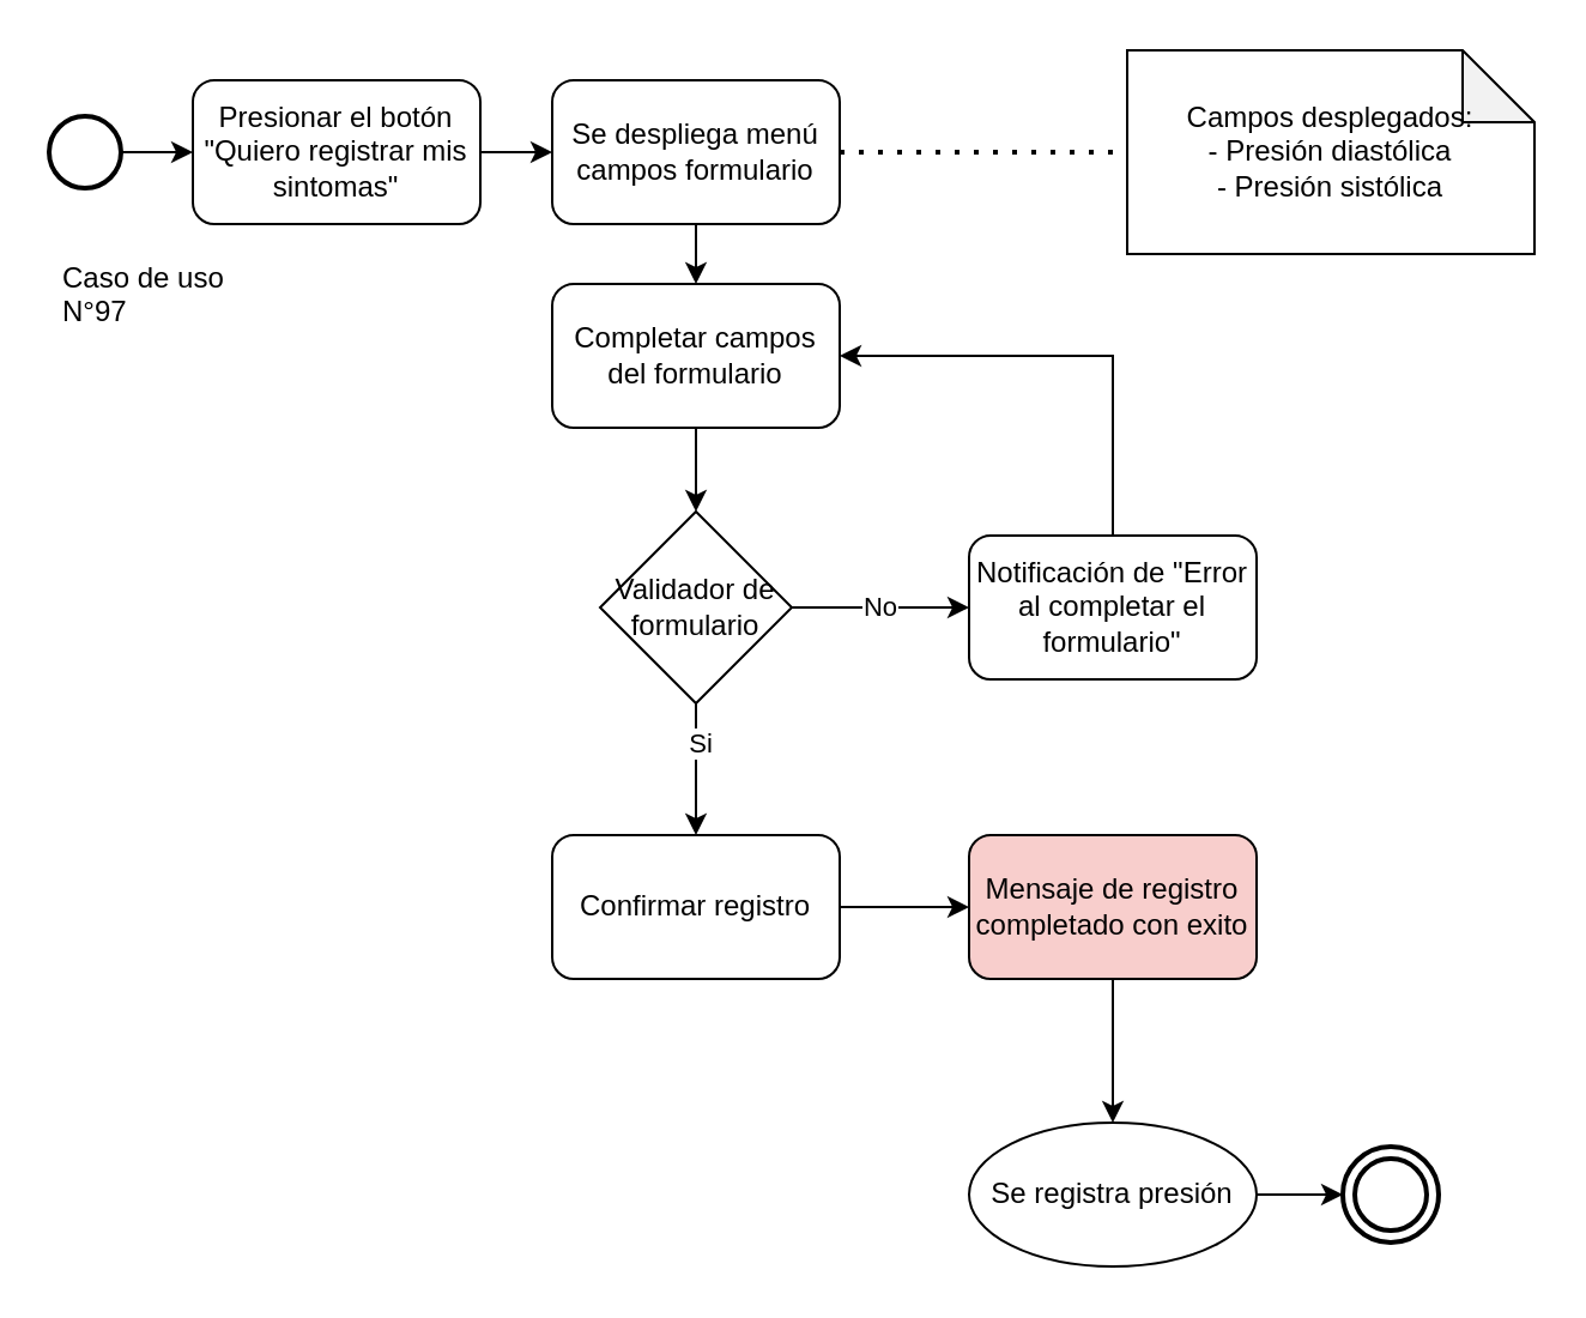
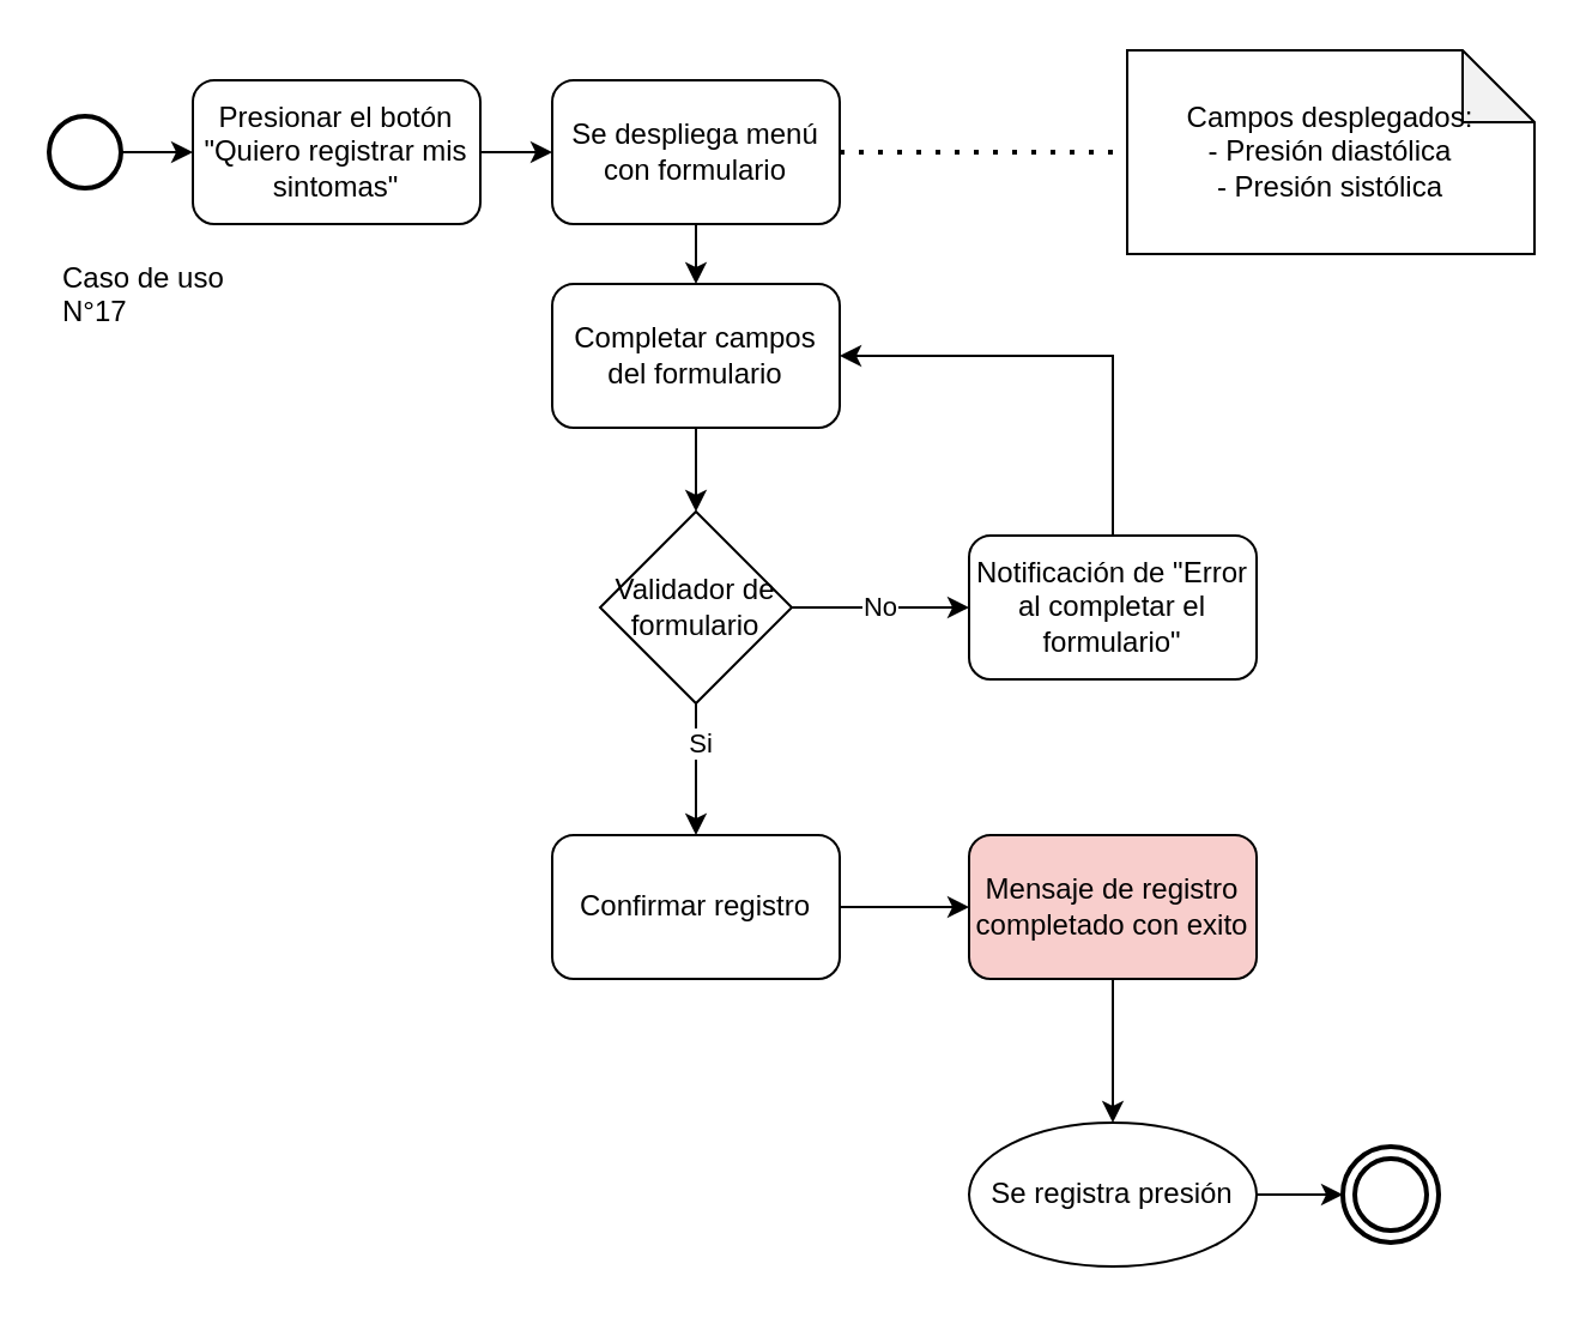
  <mxCell id="0" />
  <mxCell id="1" parent="0" />
  <mxCell id="2" value="" style="strokeWidth=2;html=1;shape=mxgraph.flowchart.start_2;whiteSpace=wrap;" parent="1" vertex="1"><mxGeometry x="20" y="48" width="30" height="30" as="geometry" /></mxCell>
  <mxCell id="3" value="" style="ellipse;shape=doubleEllipse;whiteSpace=wrap;html=1;aspect=fixed;perimeterSpacing=0;strokeWidth=2;" parent="1" vertex="1"><mxGeometry x="560" y="478" width="40" height="40" as="geometry" /></mxCell>
  <mxCell id="4" value="Presionar el botón &quot;Quiero registrar mis sintomas&quot;" style="rounded=1;whiteSpace=wrap;html=1;" parent="1" vertex="1"><mxGeometry x="80" y="33" width="120" height="60" as="geometry" /></mxCell>
  <mxCell id="5" value="" style="endArrow=classic;html=1;rounded=0;exitX=1;exitY=0.5;exitDx=0;exitDy=0;exitPerimeter=0;entryX=0;entryY=0.5;entryDx=0;entryDy=0;" parent="1" source="2" target="4" edge="1"><mxGeometry width="50" height="50" relative="1" as="geometry"><mxPoint x="170" y="353" as="sourcePoint" /><mxPoint x="220" y="303" as="targetPoint" /></mxGeometry></mxCell>
  <mxCell id="6" value="Completar campos del formulario" style="rounded=1;whiteSpace=wrap;html=1;" parent="1" vertex="1"><mxGeometry x="230" y="118" width="120" height="60" as="geometry" /></mxCell>
  <mxCell id="7" value="" style="endArrow=classic;html=1;rounded=0;exitX=1;exitY=0.5;exitDx=0;exitDy=0;entryX=0;entryY=0.5;entryDx=0;entryDy=0;" parent="1" source="4" target="22" edge="1"><mxGeometry width="50" height="50" relative="1" as="geometry"><mxPoint x="70" y="88" as="sourcePoint" /><mxPoint x="120" y="88" as="targetPoint" /></mxGeometry></mxCell>
  <mxCell id="8" value="Validador de formulario" style="rhombus;whiteSpace=wrap;html=1;" parent="1" vertex="1"><mxGeometry x="250" y="213" width="80" height="80" as="geometry" /></mxCell>
  <mxCell id="9" value="" style="endArrow=classic;html=1;rounded=0;exitX=0.5;exitY=1;exitDx=0;exitDy=0;entryX=0.5;entryY=0;entryDx=0;entryDy=0;" parent="1" source="6" target="8" edge="1"><mxGeometry width="50" height="50" relative="1" as="geometry"><mxPoint x="240" y="88" as="sourcePoint" /><mxPoint x="280" y="88" as="targetPoint" /><Array as="points" /></mxGeometry></mxCell>
  <mxCell id="10" value="Notificación de &quot;Error al completar el formulario&quot;" style="rounded=1;whiteSpace=wrap;html=1;" parent="1" vertex="1"><mxGeometry x="404" y="223" width="120" height="60" as="geometry" /></mxCell>
  <mxCell id="11" value="No" style="endArrow=classic;html=1;rounded=0;exitX=1;exitY=0.5;exitDx=0;exitDy=0;entryX=0;entryY=0.5;entryDx=0;entryDy=0;" parent="1" source="8" target="10" edge="1"><mxGeometry width="50" height="50" relative="1" as="geometry"><mxPoint x="340" y="118" as="sourcePoint" /><mxPoint x="340" y="148" as="targetPoint" /><Array as="points" /></mxGeometry></mxCell>
  <mxCell id="12" value="" style="endArrow=classic;html=1;rounded=0;entryX=1;entryY=0.5;entryDx=0;entryDy=0;exitX=0.5;exitY=0;exitDx=0;exitDy=0;" parent="1" source="10" target="6" edge="1"><mxGeometry width="50" height="50" relative="1" as="geometry"><mxPoint x="520" y="78" as="sourcePoint" /><mxPoint x="390" y="78" as="targetPoint" /><Array as="points"><mxPoint x="464" y="148" /></Array></mxGeometry></mxCell>
  <mxCell id="13" value="" style="endArrow=classic;html=1;rounded=0;exitX=0.5;exitY=1;exitDx=0;exitDy=0;entryX=0.5;entryY=0;entryDx=0;entryDy=0;" parent="1" source="8" target="15" edge="1"><mxGeometry width="50" height="50" relative="1" as="geometry"><mxPoint x="340" y="118" as="sourcePoint" /><mxPoint x="330" y="248" as="targetPoint" /><Array as="points" /></mxGeometry></mxCell>
  <mxCell id="14" value="Si" style="edgeLabel;html=1;align=center;verticalAlign=middle;resizable=0;points=[];" parent="13" vertex="1" connectable="0"><mxGeometry x="-0.427" y="1" relative="1" as="geometry"><mxPoint as="offset" /></mxGeometry></mxCell>
  <mxCell id="15" value="Confirmar registro" style="rounded=1;whiteSpace=wrap;html=1;" parent="1" vertex="1"><mxGeometry x="230" y="348" width="120" height="60" as="geometry" /></mxCell>
  <mxCell id="16" value="Mensaje de registro completado con exito" style="rounded=1;whiteSpace=wrap;html=1;fillColor=#f8cecc;" parent="1" vertex="1"><mxGeometry x="404" y="348" width="120" height="60" as="geometry" /></mxCell>
  <mxCell id="17" value="" style="endArrow=classic;html=1;rounded=0;exitX=1;exitY=0.5;exitDx=0;exitDy=0;entryX=0;entryY=0.5;entryDx=0;entryDy=0;" parent="1" source="15" target="16" edge="1"><mxGeometry width="50" height="50" relative="1" as="geometry"><mxPoint x="340" y="118" as="sourcePoint" /><mxPoint x="340" y="148" as="targetPoint" /><Array as="points" /></mxGeometry></mxCell>
  <mxCell id="18" value="Se registra presión" style="ellipse;whiteSpace=wrap;html=1;" parent="1" vertex="1"><mxGeometry x="404" y="468" width="120" height="60" as="geometry" /></mxCell>
  <mxCell id="19" value="" style="endArrow=classic;html=1;rounded=0;exitX=0.5;exitY=1;exitDx=0;exitDy=0;" parent="1" source="16" target="18" edge="1"><mxGeometry width="50" height="50" relative="1" as="geometry"><mxPoint x="510" y="418" as="sourcePoint" /><mxPoint x="510" y="448" as="targetPoint" /><Array as="points" /></mxGeometry></mxCell>
  <mxCell id="20" value="" style="endArrow=classic;html=1;rounded=0;exitX=1;exitY=0.5;exitDx=0;exitDy=0;" parent="1" source="18" target="3" edge="1"><mxGeometry width="50" height="50" relative="1" as="geometry"><mxPoint x="510" y="508" as="sourcePoint" /><mxPoint x="510" y="538" as="targetPoint" /><Array as="points" /></mxGeometry></mxCell>
  <mxCell id="21" value="Campos desplegados:&lt;br&gt;- Presión diastólica&lt;br&gt;- Presión sistólica" style="shape=note;whiteSpace=wrap;html=1;backgroundOutline=1;darkOpacity=0.05;" parent="1" vertex="1"><mxGeometry x="470" y="20.5" width="170" height="85" as="geometry" /></mxCell>
- <mxCell id="22" value="Se despliega menú campos formulario" style="rounded=1;whiteSpace=wrap;html=1;" parent="1" vertex="1"><mxGeometry x="230" y="33" width="120" height="60" as="geometry" /></mxCell>
+ <mxCell id="22" value="Se despliega menú con formulario" style="rounded=1;whiteSpace=wrap;html=1;" parent="1" vertex="1"><mxGeometry x="230" y="33" width="120" height="60" as="geometry" /></mxCell>
  <mxCell id="23" value="" style="endArrow=classic;html=1;rounded=0;entryX=0.5;entryY=0;entryDx=0;entryDy=0;exitX=0.5;exitY=1;exitDx=0;exitDy=0;" parent="1" source="22" target="6" edge="1"><mxGeometry width="50" height="50" relative="1" as="geometry"><mxPoint x="250" y="98" as="sourcePoint" /><mxPoint x="150" y="203" as="targetPoint" /></mxGeometry></mxCell>
  <mxCell id="24" value="" style="endArrow=none;dashed=1;html=1;dashPattern=1 3;strokeWidth=2;rounded=0;exitX=1;exitY=0.5;exitDx=0;exitDy=0;" parent="1" source="22" target="21" edge="1"><mxGeometry width="50" height="50" relative="1" as="geometry"><mxPoint x="410" y="128" as="sourcePoint" /><mxPoint x="460" y="78" as="targetPoint" /></mxGeometry></mxCell>
- <mxCell id="25" value="Caso de uso N°97" style="text;strokeColor=none;fillColor=none;align=left;verticalAlign=middle;spacingLeft=4;spacingRight=4;overflow=hidden;points=[[0,0.5],[1,0.5]];portConstraint=eastwest;rotatable=0;whiteSpace=wrap;html=1;" parent="1" vertex="1"><mxGeometry x="20" y="105.5" width="80" height="30" as="geometry" /></mxCell>
+ <mxCell id="25" value="Caso de uso N°17" style="text;strokeColor=none;fillColor=none;align=left;verticalAlign=middle;spacingLeft=4;spacingRight=4;overflow=hidden;points=[[0,0.5],[1,0.5]];portConstraint=eastwest;rotatable=0;whiteSpace=wrap;html=1;" parent="1" vertex="1"><mxGeometry x="20" y="105.5" width="80" height="30" as="geometry" /></mxCell>
